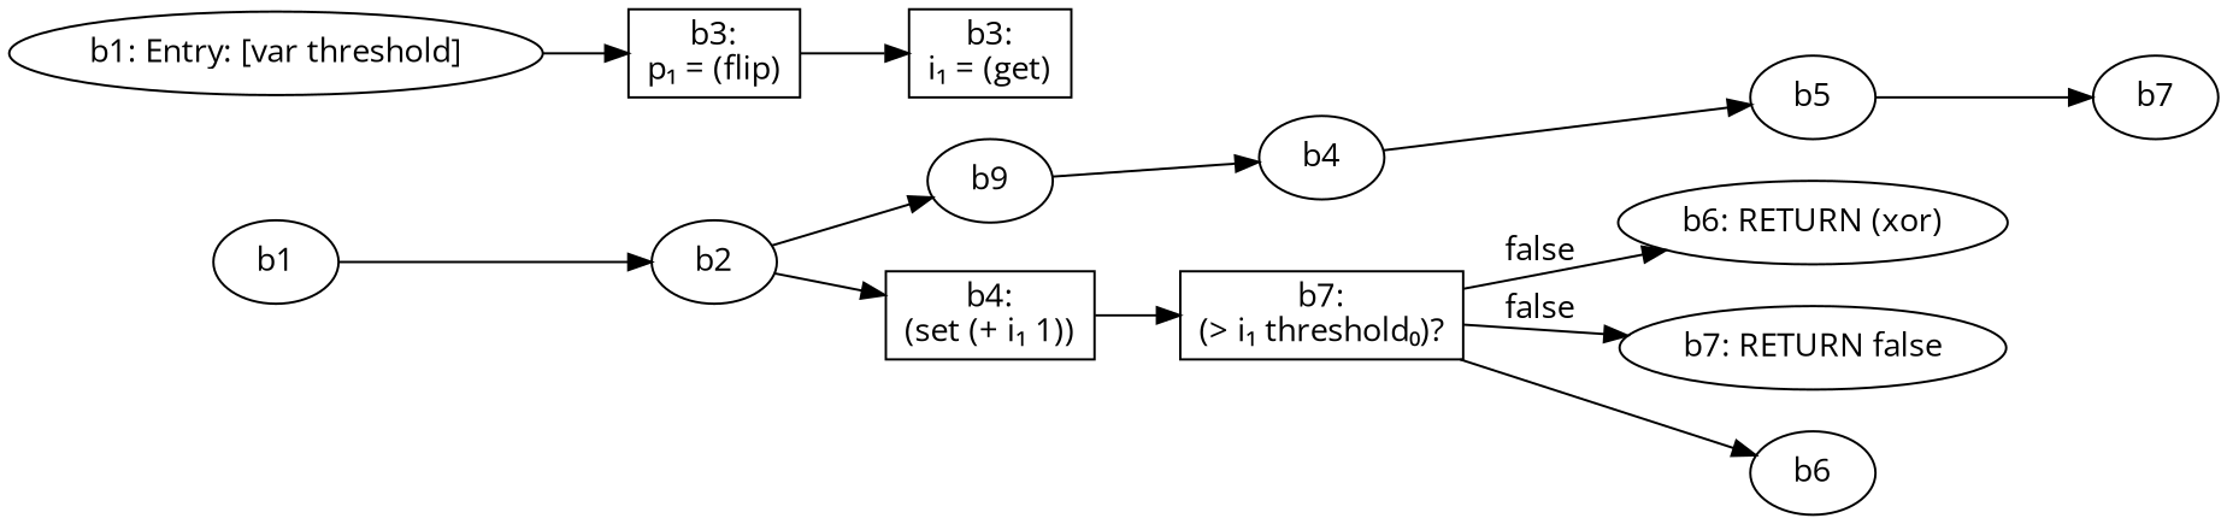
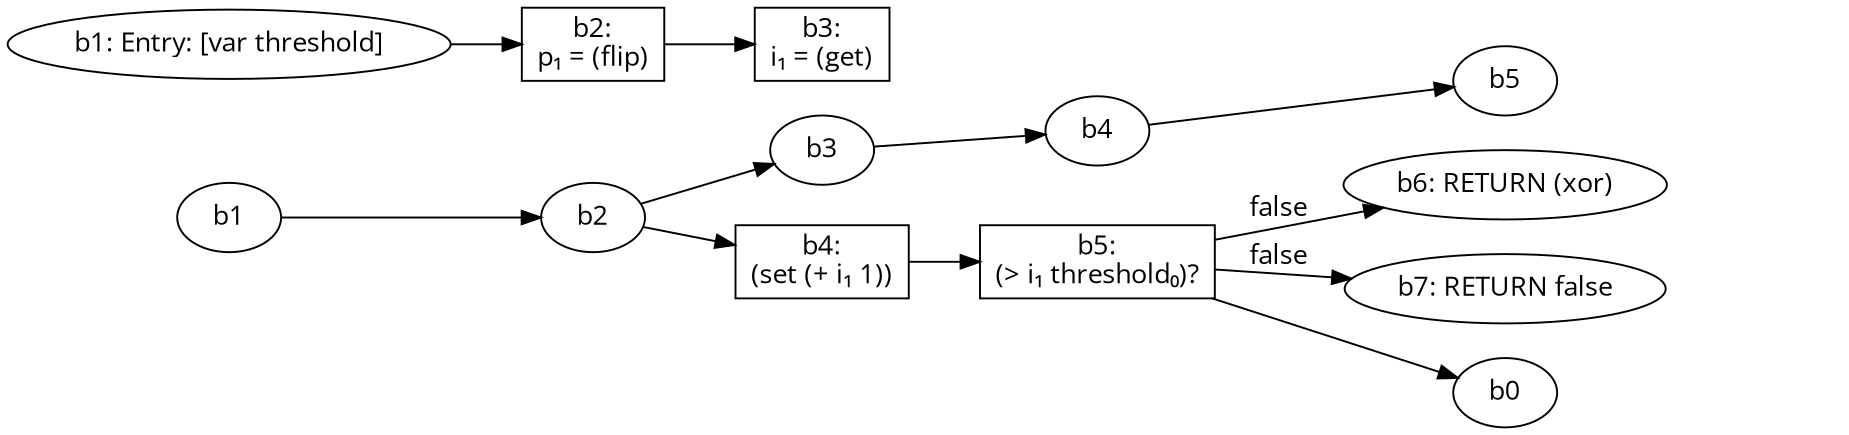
  digraph {
    fontname="Open Sans"
    rankdir=LR
    node [fontname="Open Sans"]
    edge [fontname="Open Sans"]
    n1 [label=b1]
    n2 [label=b2]
-   n3 [label=b9]
+   n3 [label=b3]
    n4 [label="b4:\n(set (+ i₁ 1))" shape=box]
    n5 [label="b1: Entry: [var threshold]"]
-   n6 [label="b3:\np₁ = (flip)" shape=box]
+   n6 [label="b2:\np₁ = (flip)" shape=box]
    n7 [label="b3:\ni₁ = (get)" shape=box]
    n8 [label=b4]
-   n9 [label="b7:\n(> i₁ threshold₀)?" shape=box]
+   n9 [label="b5:\n(> i₁ threshold₀)?" shape=box]
    n10 [label=b5]
    n11 [label="b6: RETURN (xor)"]
    n12 [label="b7: RETURN false"]
-   n13 [label=b6]
-   n14 [label=b7]
+   n13 [label=b0]
    n1 -> n2
    n2 -> n3
    n2 -> n4
    n3 -> n8
    n4 -> n9
    n5 -> n6
    n6 -> n7
    n8 -> n10
    n9 -> n11 [label=false]
    n9 -> n12 [label=false]
    n9 -> n13
-   n10 -> n14
  }
